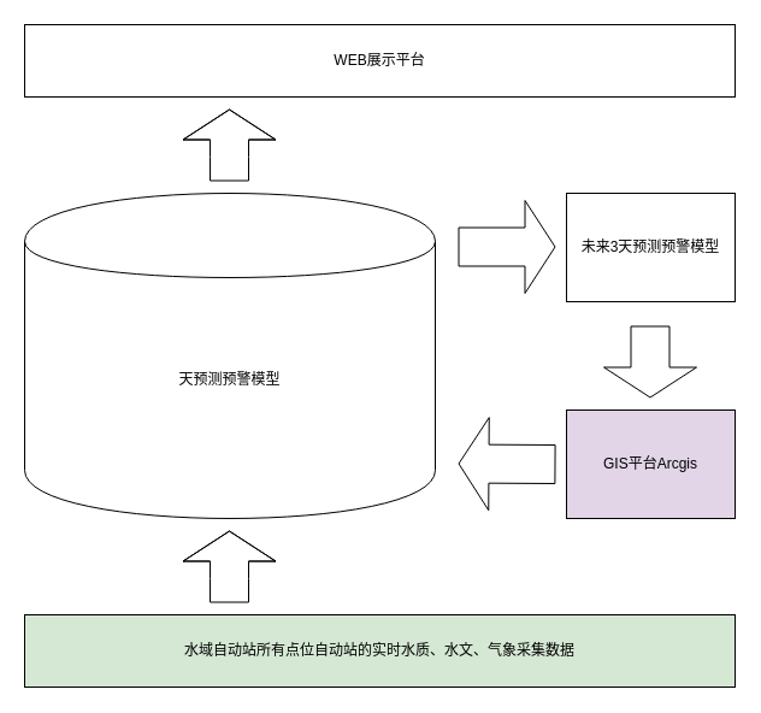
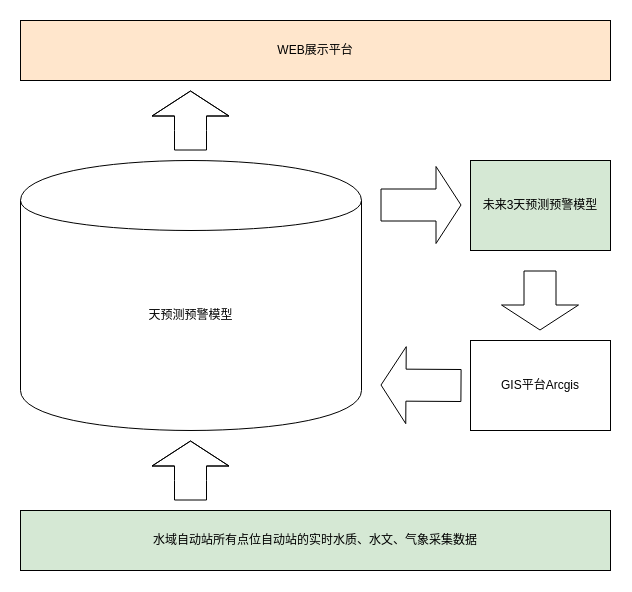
  <mxCell id="0" />
  <mxCell id="1" parent="0" />
  <mxCell id="2" value="天预测预警模型" style="shape=cylinder;whiteSpace=wrap;html=1;boundedLbl=1;backgroundOutline=1;" vertex="1" parent="1"><mxGeometry x="20" y="160" width="341" height="270" as="geometry" /></mxCell>
  <mxCell id="3" value="水域自动站所有点位自动站的实时水质、水文、气象采集数据" style="rounded=0;whiteSpace=wrap;html=1;fillColor=#d5e8d4;" vertex="1" parent="1"><mxGeometry x="20" y="510" width="590" height="60" as="geometry" /></mxCell>
- <mxCell id="4" value="未来3天预测预警模型" style="rounded=0;whiteSpace=wrap;html=1;" vertex="1" parent="1"><mxGeometry x="470" y="160" width="140" height="90" as="geometry" /></mxCell>
+ <mxCell id="4" value="未来3天预测预警模型" style="rounded=0;whiteSpace=wrap;html=1;fillColor=#d5e8d4;" vertex="1" parent="1"><mxGeometry x="470" y="160" width="140" height="90" as="geometry" /></mxCell>
  <mxCell id="5" value="" style="shape=flexArrow;endArrow=classic;html=1;endWidth=44;endSize=8;width=32;" edge="1" parent="1"><mxGeometry width="50" height="50" relative="1" as="geometry"><mxPoint x="380" y="204.5" as="sourcePoint" /><mxPoint x="461" y="204.5" as="targetPoint" /></mxGeometry></mxCell>
- <mxCell id="6" value="GIS平台Arcgis" style="rounded=0;whiteSpace=wrap;html=1;direction=east;fillColor=#e1d5e7;" vertex="1" parent="1"><mxGeometry x="470" y="340" width="140" height="90" as="geometry" /></mxCell>
+ <mxCell id="6" value="GIS平台Arcgis" style="rounded=0;whiteSpace=wrap;html=1;direction=east;" vertex="1" parent="1"><mxGeometry x="470" y="340" width="140" height="90" as="geometry" /></mxCell>
  <mxCell id="7" value="" style="shape=flexArrow;endArrow=classic;html=1;endWidth=44;endSize=8;width=32;" edge="1" parent="1"><mxGeometry width="50" height="50" relative="1" as="geometry"><mxPoint x="461" y="385" as="sourcePoint" /><mxPoint x="380" y="384.5" as="targetPoint" /></mxGeometry></mxCell>
  <mxCell id="8" value="" style="shape=flexArrow;endArrow=classic;html=1;endWidth=44;endSize=8;width=32;" edge="1" parent="1"><mxGeometry width="50" height="50" relative="1" as="geometry"><mxPoint x="539.5" y="270" as="sourcePoint" /><mxPoint x="539.5" y="330" as="targetPoint" /><Array as="points" /></mxGeometry></mxCell>
- <mxCell id="9" value="WEB展示平台" style="rounded=0;whiteSpace=wrap;html=1;" vertex="1" parent="1"><mxGeometry x="20" y="20" width="590" height="60" as="geometry" /></mxCell>
+ <mxCell id="9" value="WEB展示平台" style="rounded=0;whiteSpace=wrap;html=1;fillColor=#ffe6cc;" vertex="1" parent="1"><mxGeometry x="20" y="20" width="590" height="60" as="geometry" /></mxCell>
  <mxCell id="10" value="" style="shape=flexArrow;endArrow=classic;html=1;endWidth=44;endSize=8;width=32;" edge="1" parent="1"><mxGeometry width="50" height="50" relative="1" as="geometry"><mxPoint x="190" y="150" as="sourcePoint" /><mxPoint x="190" y="90" as="targetPoint" /><Array as="points"><mxPoint x="190" y="130" /></Array></mxGeometry></mxCell>
  <mxCell id="11" value="" style="shape=flexArrow;endArrow=classic;html=1;endWidth=44;endSize=8;width=32;" edge="1" parent="1"><mxGeometry width="50" height="50" relative="1" as="geometry"><mxPoint x="190" y="500" as="sourcePoint" /><mxPoint x="190" y="440" as="targetPoint" /><Array as="points"><mxPoint x="190" y="480" /></Array></mxGeometry></mxCell>
